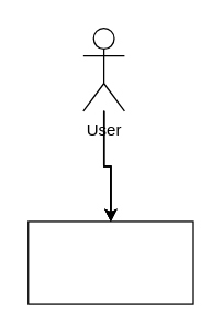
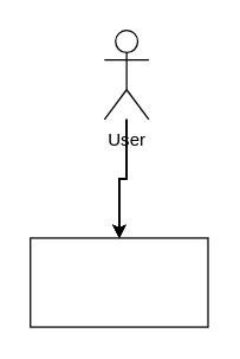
  <mxCell id="0" />
  <mxCell id="1" parent="0" />
  <mxCell id="2" value="" style="rounded=0;whiteSpace=wrap;html=1;" vertex="1" parent="1"><mxGeometry x="20" y="160" width="120" height="60" as="geometry" /></mxCell>
  <mxCell id="3" value="" style="edgeStyle=orthogonalEdgeStyle;rounded=0;orthogonalLoop=1;jettySize=auto;html=1;" edge="1" parent="1" source="7" target="2"><mxGeometry relative="1" as="geometry" /></mxCell>
  <mxCell id="4" value="" style="edgeStyle=orthogonalEdgeStyle;rounded=0;orthogonalLoop=1;jettySize=auto;html=1;" edge="1" parent="1" source="7" target="2"><mxGeometry relative="1" as="geometry" /></mxCell>
  <mxCell id="5" value="" style="edgeStyle=orthogonalEdgeStyle;rounded=0;orthogonalLoop=1;jettySize=auto;html=1;" edge="1" parent="1" source="7" target="2"><mxGeometry relative="1" as="geometry" /></mxCell>
  <mxCell id="6" value="" style="edgeStyle=orthogonalEdgeStyle;rounded=0;orthogonalLoop=1;jettySize=auto;html=1;" edge="1" parent="1" source="7" target="2"><mxGeometry relative="1" as="geometry" /></mxCell>
- <mxCell id="7" value="User" style="shape=umlActor;verticalLabelPosition=bottom;verticalAlign=top;html=1;outlineConnect=0;" vertex="1" parent="1"><mxGeometry x="60" y="20" width="30" height="60" as="geometry" /></mxCell>
+ <mxCell id="7" value="User" style="shape=umlActor;verticalLabelPosition=bottom;verticalAlign=top;html=1;outlineConnect=0;" vertex="1" parent="1"><mxGeometry x="70" y="20" width="30" height="60" as="geometry" /></mxCell>
